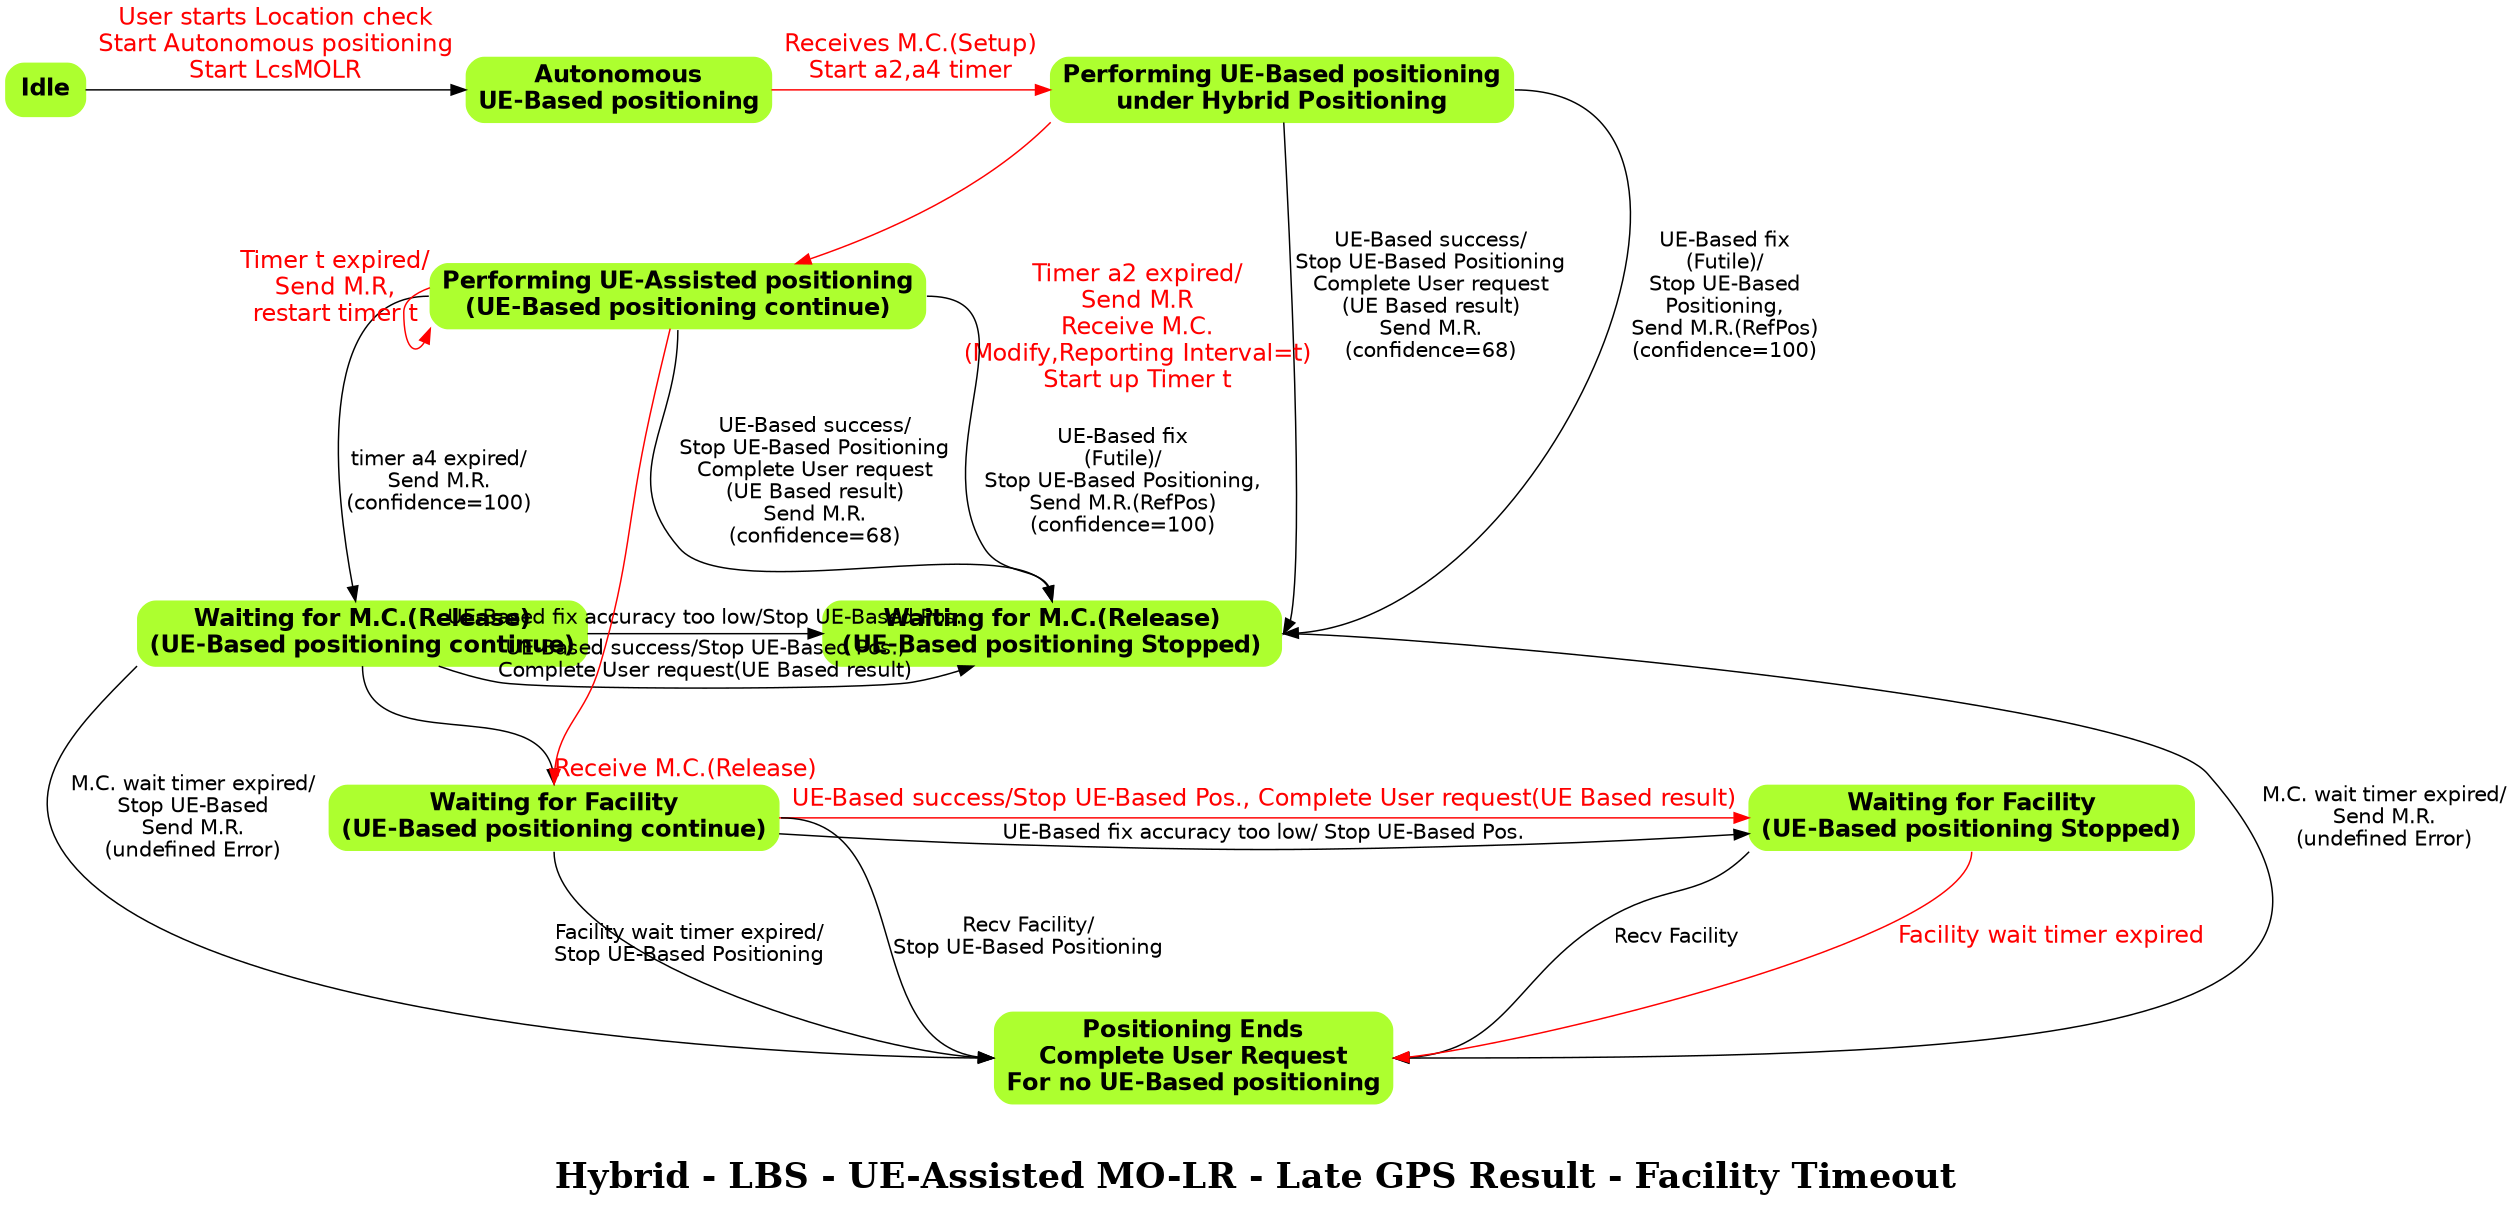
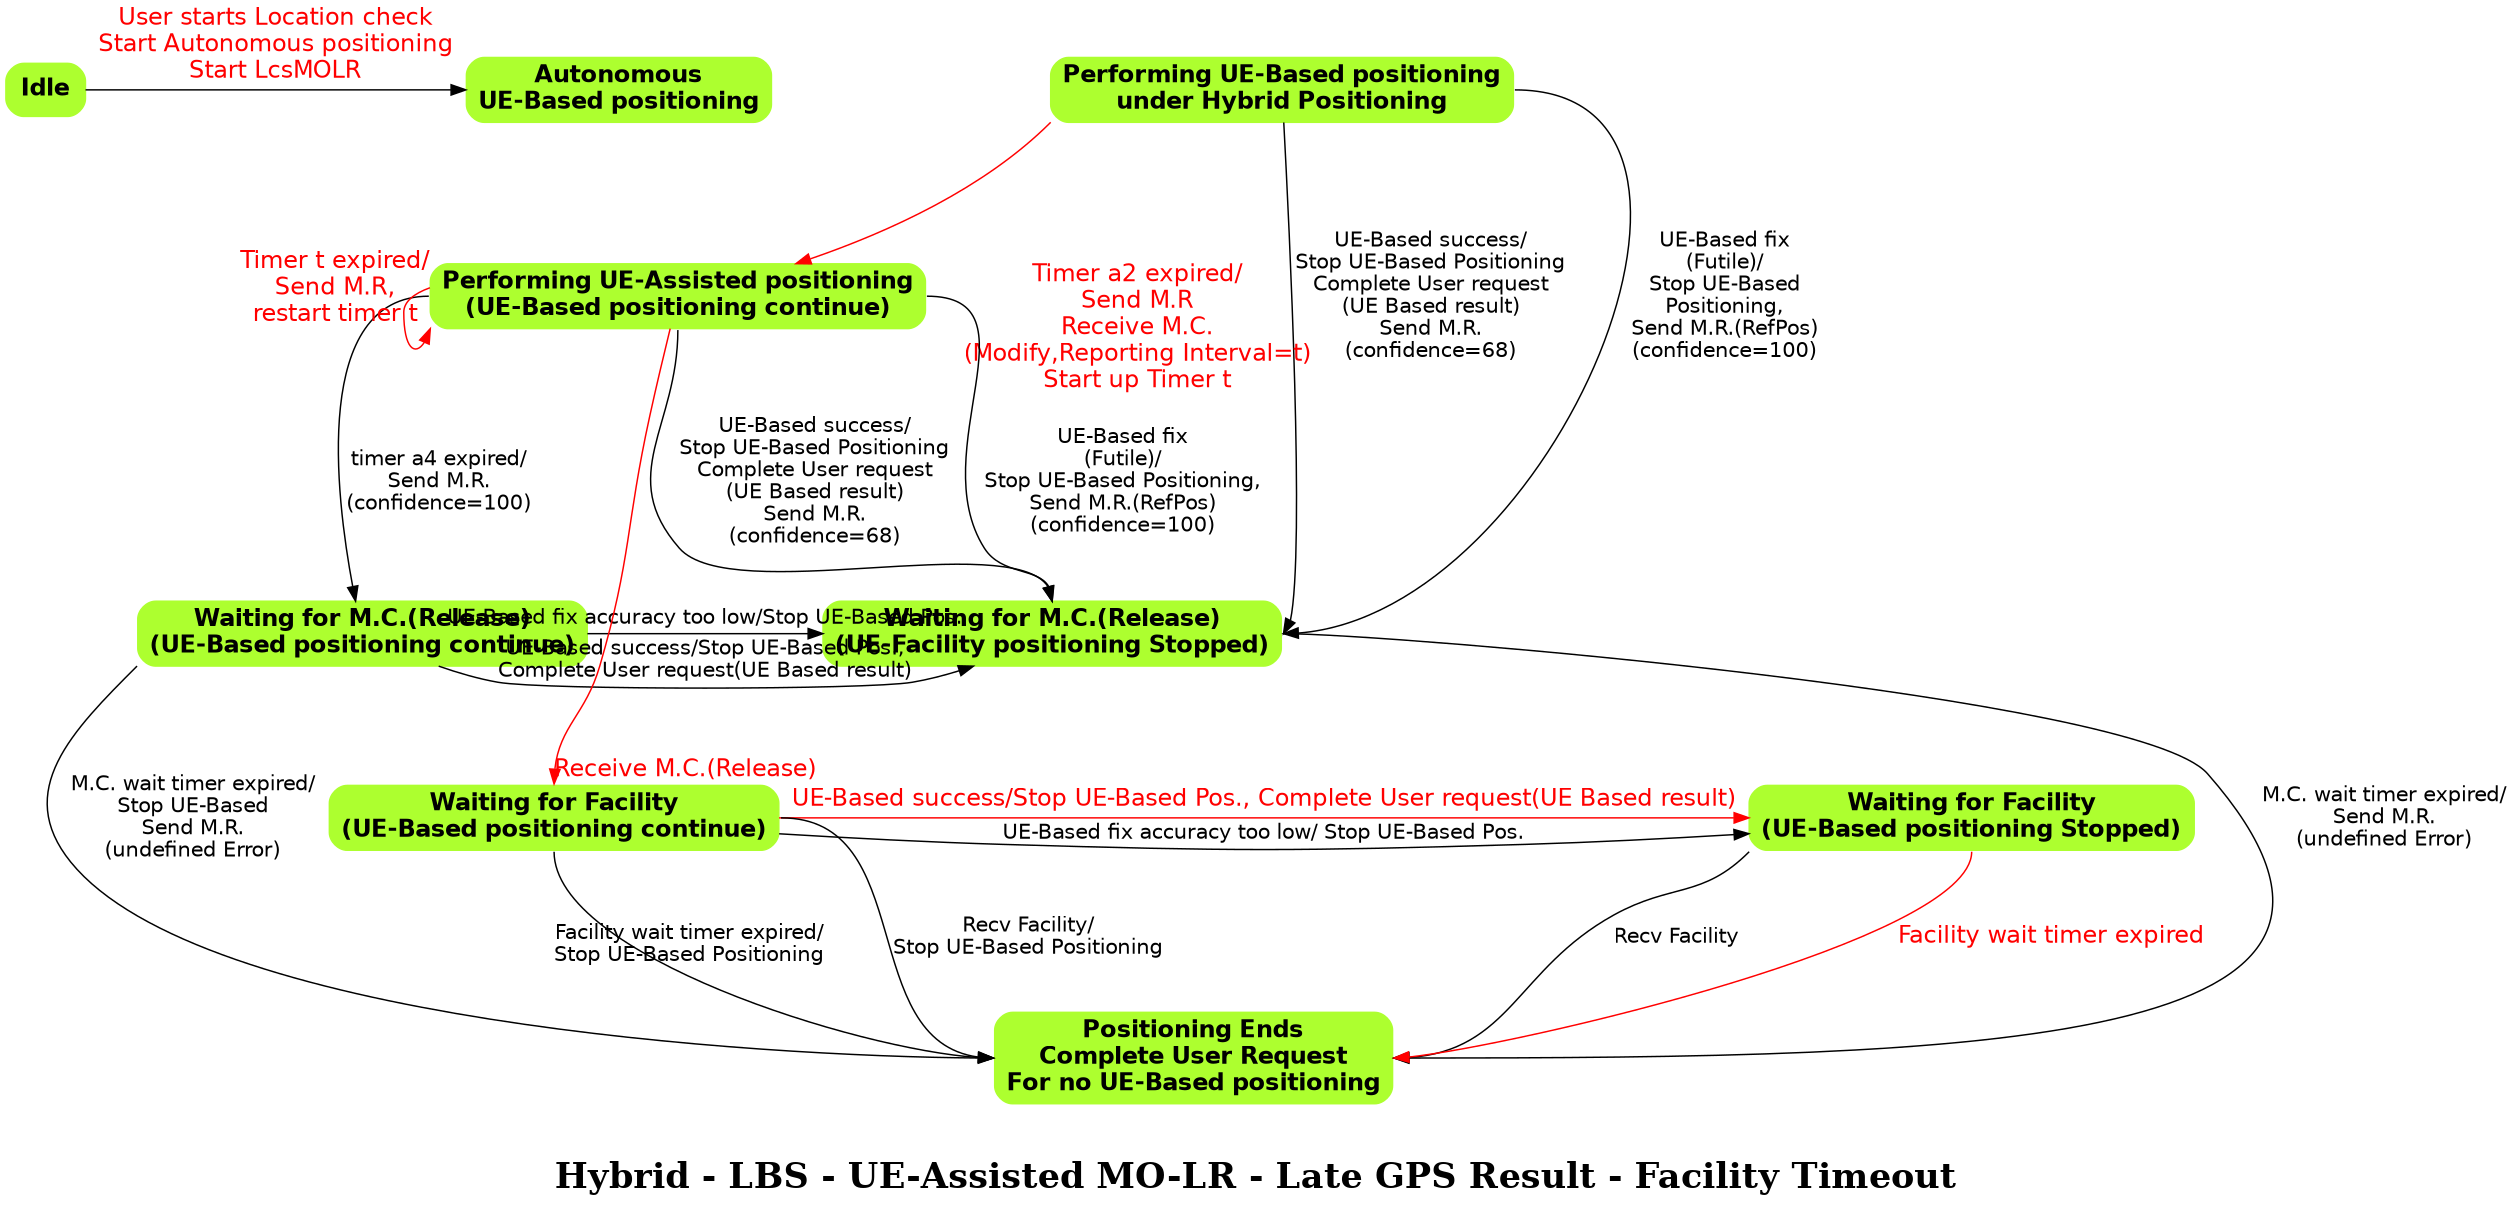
  digraph {
    fontname="Times-Bold"
    fontsize=24
    label="Hybrid - LBS - UE-Assisted MO-LR - Late GPS Result - Facility Timeout"
    rankdir=TB
    ranksep=1.0
    node [color=greenyellow fontname="Helvetica-Bold" fontsize=16 shape=box style="rounded,filled"]
    edge [fontname=Helvetica fontsize=14]
    n1 [label=Idle]
    n2 [label="Autonomous\nUE-Based positioning"]
    n3 [label="Performing UE-Based positioning\nunder Hybrid Positioning"]
    n4 [label="Waiting for M.C.(Release)\n(UE-Based positioning continue)"]
-   n5 [label="Waiting for M.C.(Release)\n(UE-Based positioning Stopped)"]
+   n5 [label="Waiting for M.C.(Release)\n(UE-Facility positioning Stopped)"]
    n6 [label="Waiting for Facility\n(UE-Based positioning continue)"]
    n7 [label="Waiting for Facility\n(UE-Based positioning Stopped)"]
    n8 [label="Positioning Ends\nComplete User Request\nFor no UE-Based positioning"]
    n9 [label="Performing UE-Assisted positioning\n(UE-Based positioning continue)"]
    subgraph sub_1 {
      rank=same
      n1
      n2
      n3
    }
    subgraph sub_2 {
      rank=same
      n4
      n5
    }
    subgraph sub_3 {
      rank=same
      n6
      n7
    }
    subgraph sub_4 {
      rank=same
      n8
    }
    n1 -> n2 [color=black fontcolor=red fontsize=16 label="User starts Location check\nStart Autonomous positioning\nStart LcsMOLR"]
-   n2 -> n3 [color=red fontcolor=red fontsize=16 label="Receives M.C.(Setup)\nStart a2,a4 timer"]
    n3 -> n5 [headport=e label="UE-Based success/\nStop UE-Based Positioning\nComplete User request\n(UE Based result)\nSend M.R.\n(confidence=68)"]
    n3 -> n5 [headport=e label="UE-Based fix\n(Futile)/\nStop UE-Based\nPositioning,\nSend M.R.(RefPos)\n(confidence=100)" tailport=e]
    n3 -> n9 [color=red fontcolor=red fontsize=16 taillabel="\n\n\n\n\nTimer a2 expired/\nSend M.R\nReceive M.C.\n(Modify,Reporting Interval=t)\nStart up Timer t" tailport=sw]
    n4 -> n5 [label="UE-Based fix accuracy too low/Stop UE-Based Pos."]
    n4 -> n5 [label="UE-Based success/Stop UE-Based Pos.,\nComplete User request(UE Based result)\n"]
-   n4 -> n6 [headport=n tailport=s]
    n4 -> n8 [headport=w label="M.C. wait timer expired/\nStop UE-Based\nSend M.R.\n(undefined Error)" tailport=sw]
    n5 -> n8 [headport=e label="M.C. wait timer expired/\nSend M.R.\n(undefined Error)" tailport=e]
    n6 -> n7 [label="UE-Based fix accuracy too low/ Stop UE-Based Pos."]
    n6 -> n7 [color=red fontcolor=red fontsize=16 label="UE-Based success/Stop UE-Based Pos., Complete User request(UE Based result)"]
    n6 -> n8 [headport=w taillabel="\n\n\nFacility wait timer expired/\nStop UE-Based Positioning" tailport=s]
    n6 -> n8 [headport=w label="Recv Facility/\nStop UE-Based Positioning" tailport=e]
    n7 -> n8 [headport=e label="Recv Facility" tailport=sw]
    n7 -> n8 [color=red fontcolor=red fontsize=16 headport=e label="Facility wait timer expired" tailport=s]
    n9 -> n4 [label="timer a4 expired/\nSend M.R.\n(confidence=100)" tailport=w]
    n9 -> n5 [headport=n label="UE-Based success/\nStop UE-Based Positioning\nComplete User request\n(UE Based result)\nSend M.R.\n(confidence=68)" tailport=s]
    n9 -> n5 [headport=n label="UE-Based fix\n(Futile)/\nStop UE-Based Positioning,\nSend M.R.(RefPos)\n(confidence=100)" tailport=e]
    n9 -> n6 [color=red fontcolor=red fontsize=16 headlabel="Receive M.C.(Release)" headport=n]
    n9 -> n9 [color=red fontcolor=red fontsize=16 headlabel="\n\n\nTimer t expired/\nSend M.R,\nrestart timer t" headport=sw]
  }
